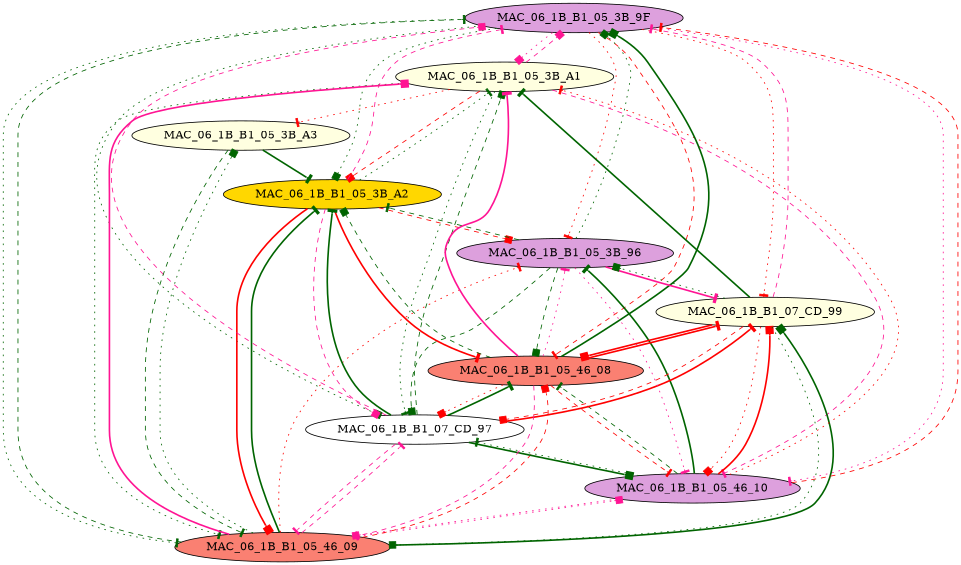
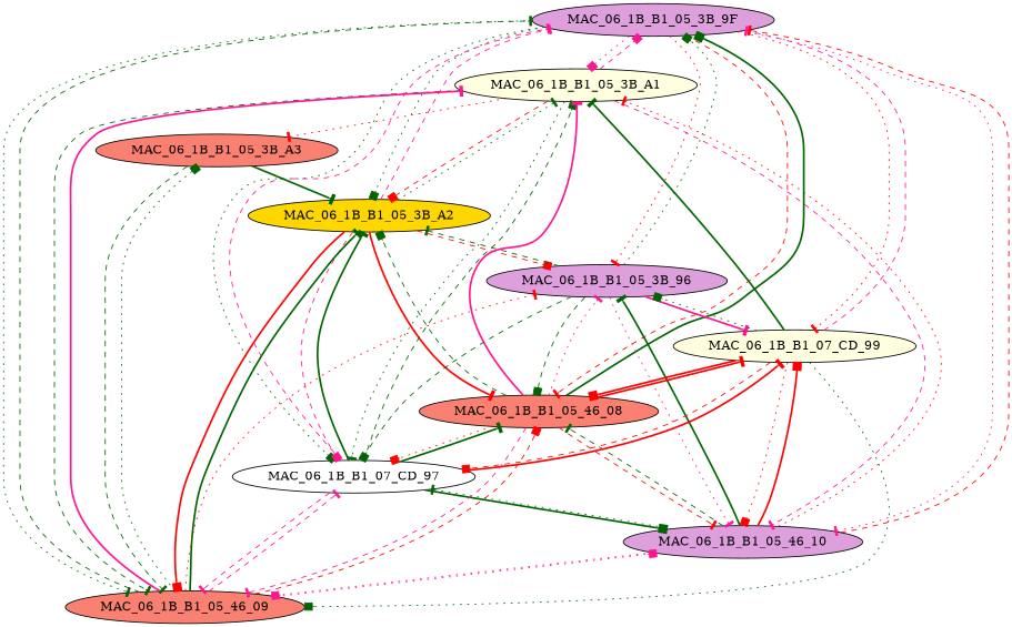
  digraph {
    node [fillcolor=plum style=filled]
    edge [arrowhead=tee color=darkgreen style=dashed]
    MAC_06_1B_B1_05_3B_9F
    MAC_06_1B_B1_05_3B_A1 [fillcolor=lightyellow]
    MAC_06_1B_B1_05_3B_A2 [fillcolor=gold]
    MAC_06_1B_B1_05_46_09 [fillcolor=salmon]
    MAC_06_1B_B1_05_46_10
    MAC_06_1B_B1_07_CD_97 [fillcolor=white]
-   MAC_06_1B_B1_05_3B_A3 [fillcolor=lightyellow]
+   MAC_06_1B_B1_05_3B_A3 [fillcolor=salmon]
    MAC_06_1B_B1_05_46_08 [fillcolor=salmon]
    MAC_06_1B_B1_05_3B_96
    MAC_06_1B_B1_07_CD_99 [fillcolor=lightyellow]
    MAC_06_1B_B1_05_3B_9F -> MAC_06_1B_B1_05_3B_A1 [arrowhead=box color=deeppink style=dotted]
    MAC_06_1B_B1_05_3B_9F -> MAC_06_1B_B1_05_3B_A2 [arrowhead=box style=dotted]
    MAC_06_1B_B1_05_3B_9F -> MAC_06_1B_B1_05_46_09 [style=dotted]
    MAC_06_1B_B1_05_3B_9F -> MAC_06_1B_B1_05_46_10 [color=deeppink style=dotted]
    MAC_06_1B_B1_05_3B_9F -> MAC_06_1B_B1_07_CD_97 [arrowhead=box style=dotted]
    MAC_06_1B_B1_05_3B_9F -> MAC_06_1B_B1_05_46_08 [color=red]
    MAC_06_1B_B1_05_3B_9F -> MAC_06_1B_B1_05_3B_96 [color=red style=dotted]
    MAC_06_1B_B1_05_3B_9F -> MAC_06_1B_B1_07_CD_99 [color=red style=dotted]
    MAC_06_1B_B1_05_3B_A1 -> MAC_06_1B_B1_05_3B_9F [arrowhead=box color=deeppink]
    MAC_06_1B_B1_05_3B_A1 -> MAC_06_1B_B1_05_3B_A2 [arrowhead=box color=red]
-   MAC_06_1B_B1_05_3B_A1 -> MAC_06_1B_B1_05_46_09 [style=dotted]
+   MAC_06_1B_B1_05_3B_A1 -> MAC_06_1B_B1_05_46_09
    MAC_06_1B_B1_05_3B_A1 -> MAC_06_1B_B1_05_46_10 [color=deeppink]
    MAC_06_1B_B1_05_3B_A1 -> MAC_06_1B_B1_07_CD_97 [style=dotted]
    MAC_06_1B_B1_05_3B_A1 -> MAC_06_1B_B1_05_3B_A3 [color=red style=dotted]
    MAC_06_1B_B1_05_3B_A2 -> MAC_06_1B_B1_05_3B_9F [color=deeppink]
    MAC_06_1B_B1_05_3B_A2 -> MAC_06_1B_B1_05_3B_A1 [style=dotted]
    MAC_06_1B_B1_05_3B_A2 -> MAC_06_1B_B1_05_46_09 [arrowhead=box color=red style=bold]
    MAC_06_1B_B1_05_3B_A2 -> MAC_06_1B_B1_07_CD_97 [arrowhead=box color=deeppink]
    MAC_06_1B_B1_05_3B_A2 -> MAC_06_1B_B1_05_46_08 [color=red style=bold]
    MAC_06_1B_B1_05_3B_A2 -> MAC_06_1B_B1_05_3B_96 [arrowhead=box color=red]
    MAC_06_1B_B1_05_46_09 -> MAC_06_1B_B1_05_3B_9F
-   MAC_06_1B_B1_05_46_09 -> MAC_06_1B_B1_05_3B_A1 [arrowhead=box color=deeppink style=bold]
+   MAC_06_1B_B1_05_46_09 -> MAC_06_1B_B1_05_3B_A1 [color=deeppink style=bold]
    MAC_06_1B_B1_05_46_09 -> MAC_06_1B_B1_05_3B_A2 [style=bold]
    MAC_06_1B_B1_05_46_09 -> MAC_06_1B_B1_05_46_10 [arrowhead=box color=deeppink style=dotted]
    MAC_06_1B_B1_05_46_09 -> MAC_06_1B_B1_07_CD_97 [color=deeppink]
    MAC_06_1B_B1_05_46_09 -> MAC_06_1B_B1_05_3B_A3 [arrowhead=box style=dotted]
    MAC_06_1B_B1_05_46_09 -> MAC_06_1B_B1_05_46_08 [arrowhead=box color=red]
    MAC_06_1B_B1_05_46_09 -> MAC_06_1B_B1_05_3B_96 [color=red style=dotted]
-   MAC_06_1B_B1_05_46_09 -> MAC_06_1B_B1_07_CD_99 [arrowhead=box style=bold]
    MAC_06_1B_B1_05_46_10 -> MAC_06_1B_B1_05_3B_9F [color=red]
    MAC_06_1B_B1_05_46_10 -> MAC_06_1B_B1_05_3B_A1 [color=red style=dotted]
    MAC_06_1B_B1_05_46_10 -> MAC_06_1B_B1_05_46_09 [arrowhead=box color=deeppink style=dotted]
    MAC_06_1B_B1_05_46_10 -> MAC_06_1B_B1_07_CD_97 [style=dotted]
    MAC_06_1B_B1_05_46_10 -> MAC_06_1B_B1_05_46_08
    MAC_06_1B_B1_05_46_10 -> MAC_06_1B_B1_05_3B_96 [style=bold]
    MAC_06_1B_B1_05_46_10 -> MAC_06_1B_B1_07_CD_99 [arrowhead=box color=red style=bold]
-   MAC_06_1B_B1_07_CD_97 -> MAC_06_1B_B1_05_3B_9F [arrowhead=box color=deeppink]
+   MAC_06_1B_B1_07_CD_97 -> MAC_06_1B_B1_05_3B_9F [color=deeppink]
    MAC_06_1B_B1_07_CD_97 -> MAC_06_1B_B1_05_3B_A1 [arrowhead=box]
    MAC_06_1B_B1_07_CD_97 -> MAC_06_1B_B1_05_3B_A2 [style=bold]
    MAC_06_1B_B1_07_CD_97 -> MAC_06_1B_B1_05_46_09 [color=deeppink]
    MAC_06_1B_B1_07_CD_97 -> MAC_06_1B_B1_05_46_10 [arrowhead=box style=bold]
    MAC_06_1B_B1_07_CD_97 -> MAC_06_1B_B1_05_46_08 [style=bold]
    MAC_06_1B_B1_07_CD_97 -> MAC_06_1B_B1_07_CD_99 [color=red style=bold]
    MAC_06_1B_B1_05_3B_A3 -> MAC_06_1B_B1_05_3B_A2 [style=bold]
    MAC_06_1B_B1_05_3B_A3 -> MAC_06_1B_B1_05_46_09
    MAC_06_1B_B1_05_46_08 -> MAC_06_1B_B1_05_3B_9F [arrowhead=box style=bold]
    MAC_06_1B_B1_05_46_08 -> MAC_06_1B_B1_05_3B_A1 [color=deeppink style=bold]
    MAC_06_1B_B1_05_46_08 -> MAC_06_1B_B1_05_3B_A2 [arrowhead=box]
    MAC_06_1B_B1_05_46_08 -> MAC_06_1B_B1_05_46_09 [color=deeppink]
    MAC_06_1B_B1_05_46_08 -> MAC_06_1B_B1_05_46_10 [color=red]
    MAC_06_1B_B1_05_46_08 -> MAC_06_1B_B1_07_CD_97 [arrowhead=box color=red style=dotted]
    MAC_06_1B_B1_05_46_08 -> MAC_06_1B_B1_05_3B_96 [color=deeppink style=dotted]
    MAC_06_1B_B1_05_46_08 -> MAC_06_1B_B1_07_CD_99 [color=red style=bold]
    MAC_06_1B_B1_05_3B_96 -> MAC_06_1B_B1_05_3B_9F [arrowhead=box style=dotted]
    MAC_06_1B_B1_05_3B_96 -> MAC_06_1B_B1_05_3B_A2
    MAC_06_1B_B1_05_3B_96 -> MAC_06_1B_B1_05_46_10 [color=deeppink style=dotted]
    MAC_06_1B_B1_05_3B_96 -> MAC_06_1B_B1_07_CD_97 [arrowhead=box]
    MAC_06_1B_B1_05_3B_96 -> MAC_06_1B_B1_05_46_08 [arrowhead=box]
    MAC_06_1B_B1_05_3B_96 -> MAC_06_1B_B1_07_CD_99 [color=deeppink style=bold]
    MAC_06_1B_B1_07_CD_99 -> MAC_06_1B_B1_05_3B_9F [color=deeppink]
    MAC_06_1B_B1_07_CD_99 -> MAC_06_1B_B1_05_3B_A1 [style=bold]
    MAC_06_1B_B1_07_CD_99 -> MAC_06_1B_B1_05_46_09 [arrowhead=box style=dotted]
    MAC_06_1B_B1_07_CD_99 -> MAC_06_1B_B1_05_46_10 [arrowhead=box color=red style=dotted]
    MAC_06_1B_B1_07_CD_99 -> MAC_06_1B_B1_07_CD_97 [arrowhead=box color=red]
    MAC_06_1B_B1_07_CD_99 -> MAC_06_1B_B1_05_46_08 [arrowhead=box color=red style=bold]
    MAC_06_1B_B1_07_CD_99 -> MAC_06_1B_B1_05_3B_96 [arrowhead=box style=dotted]
  }
